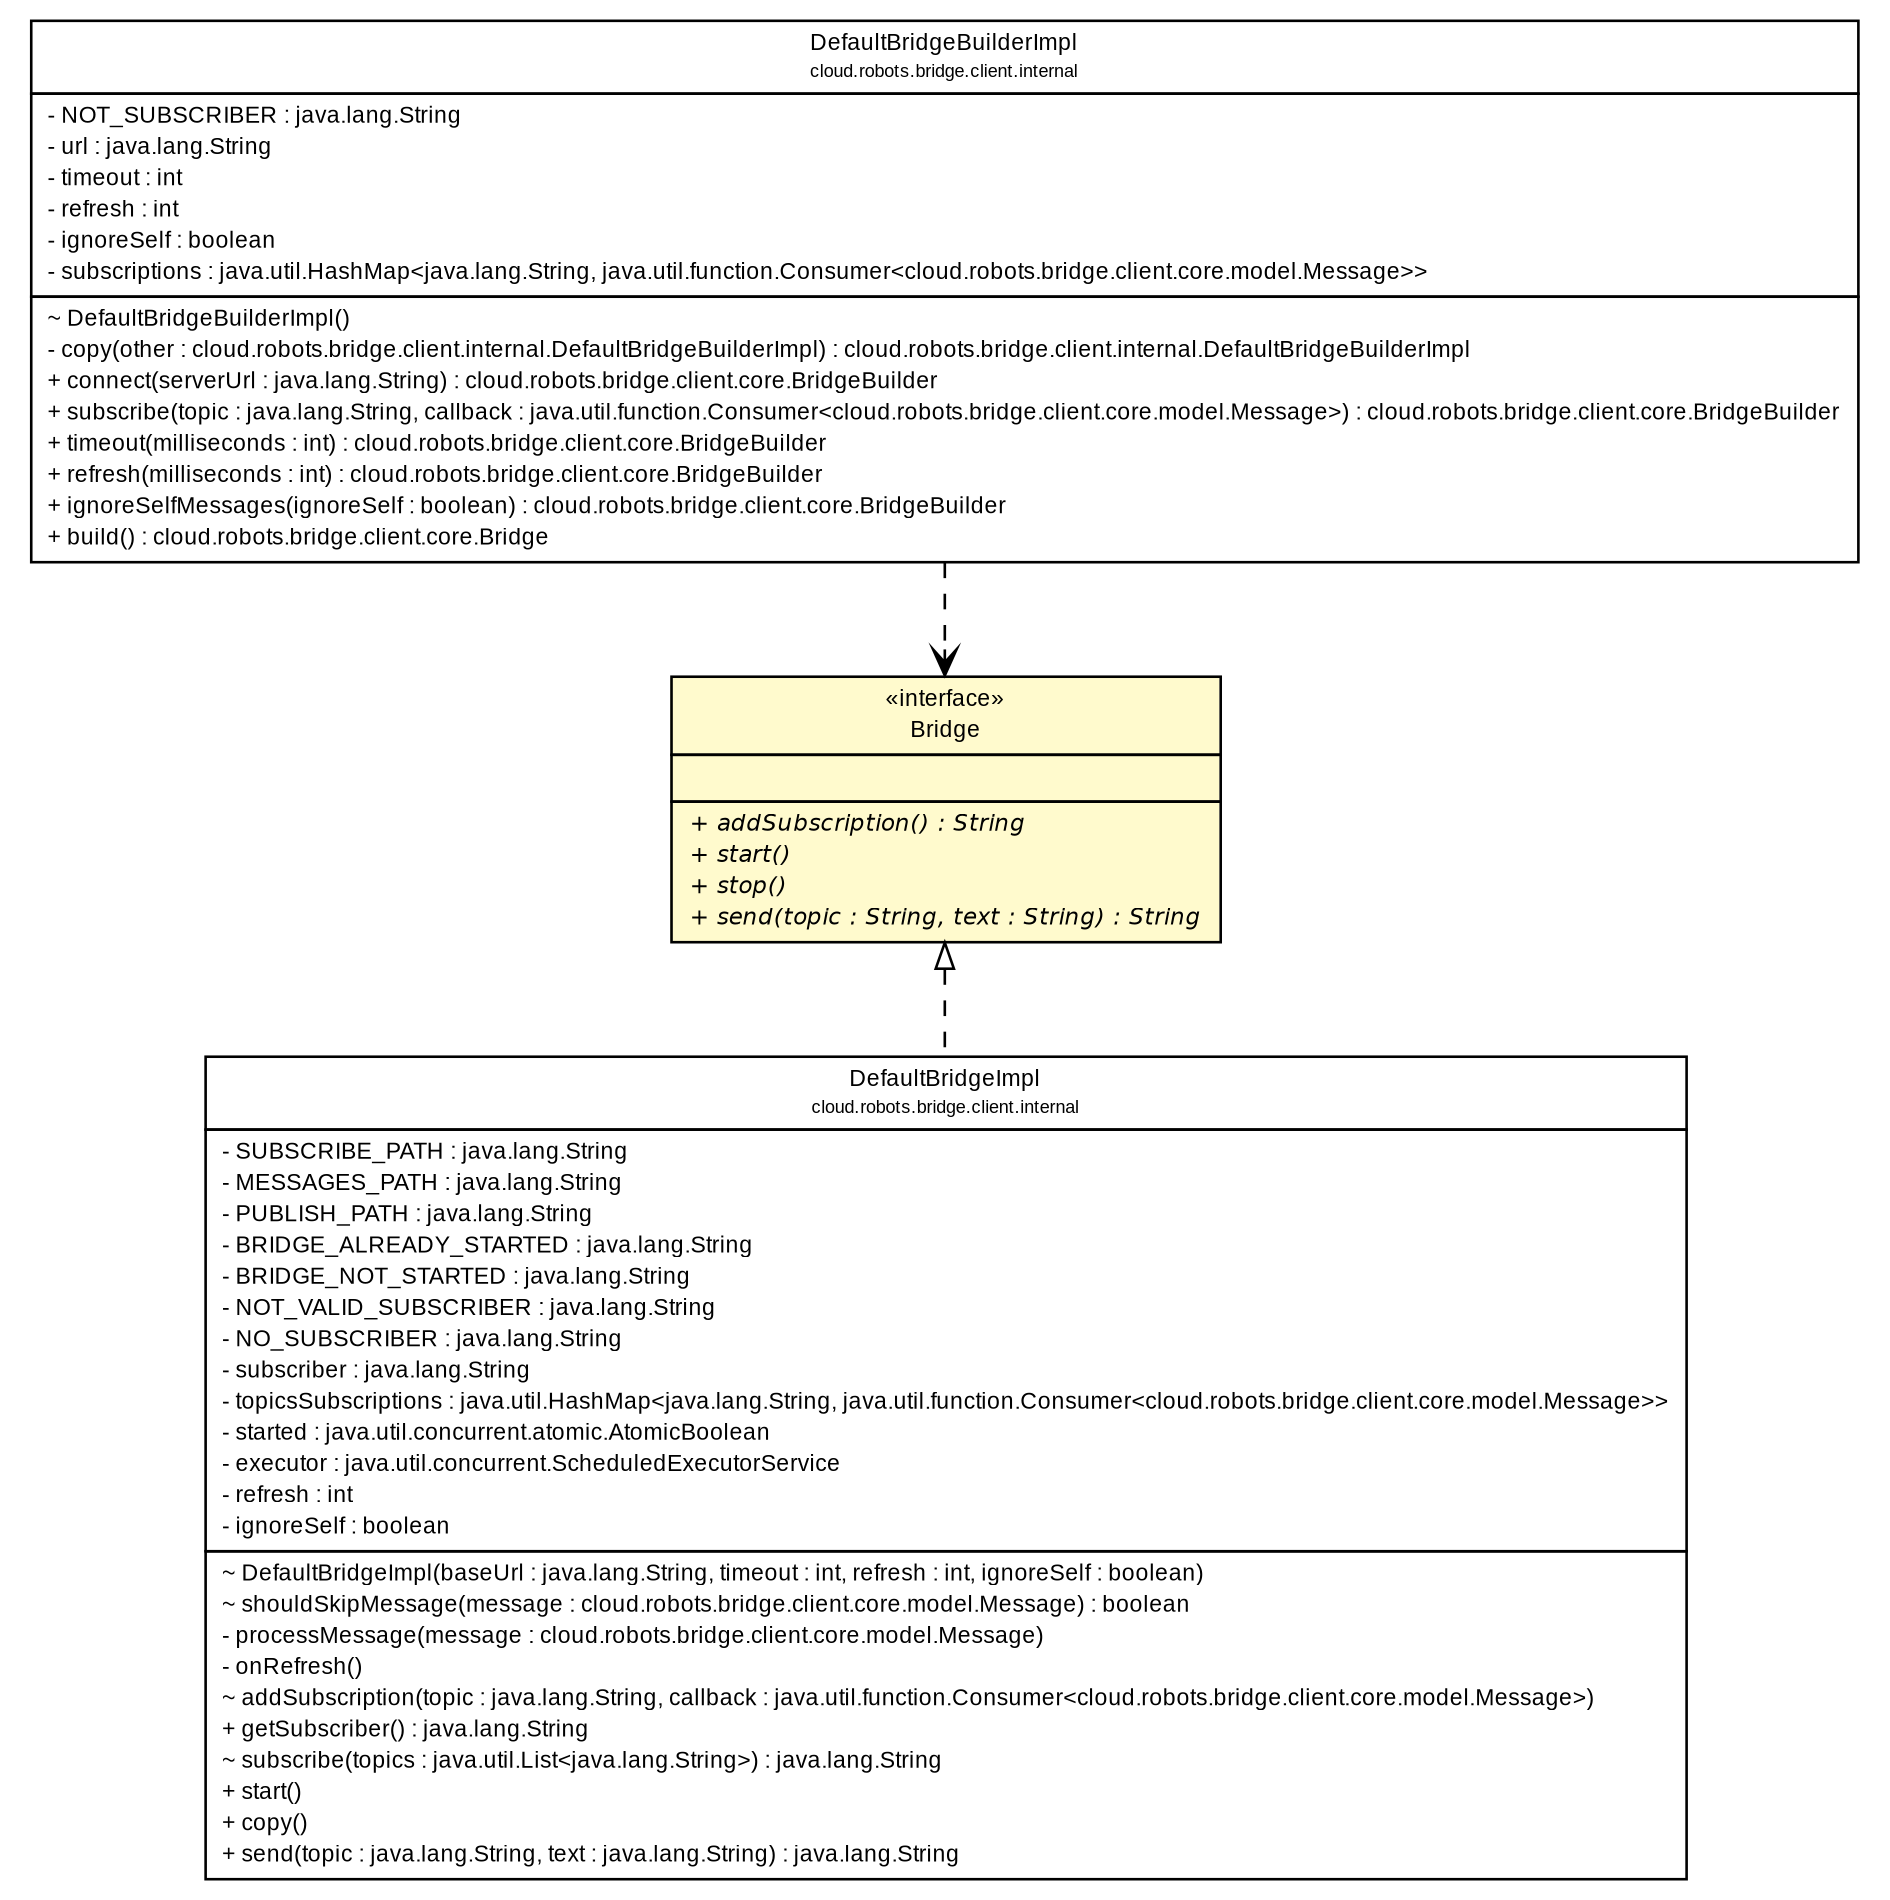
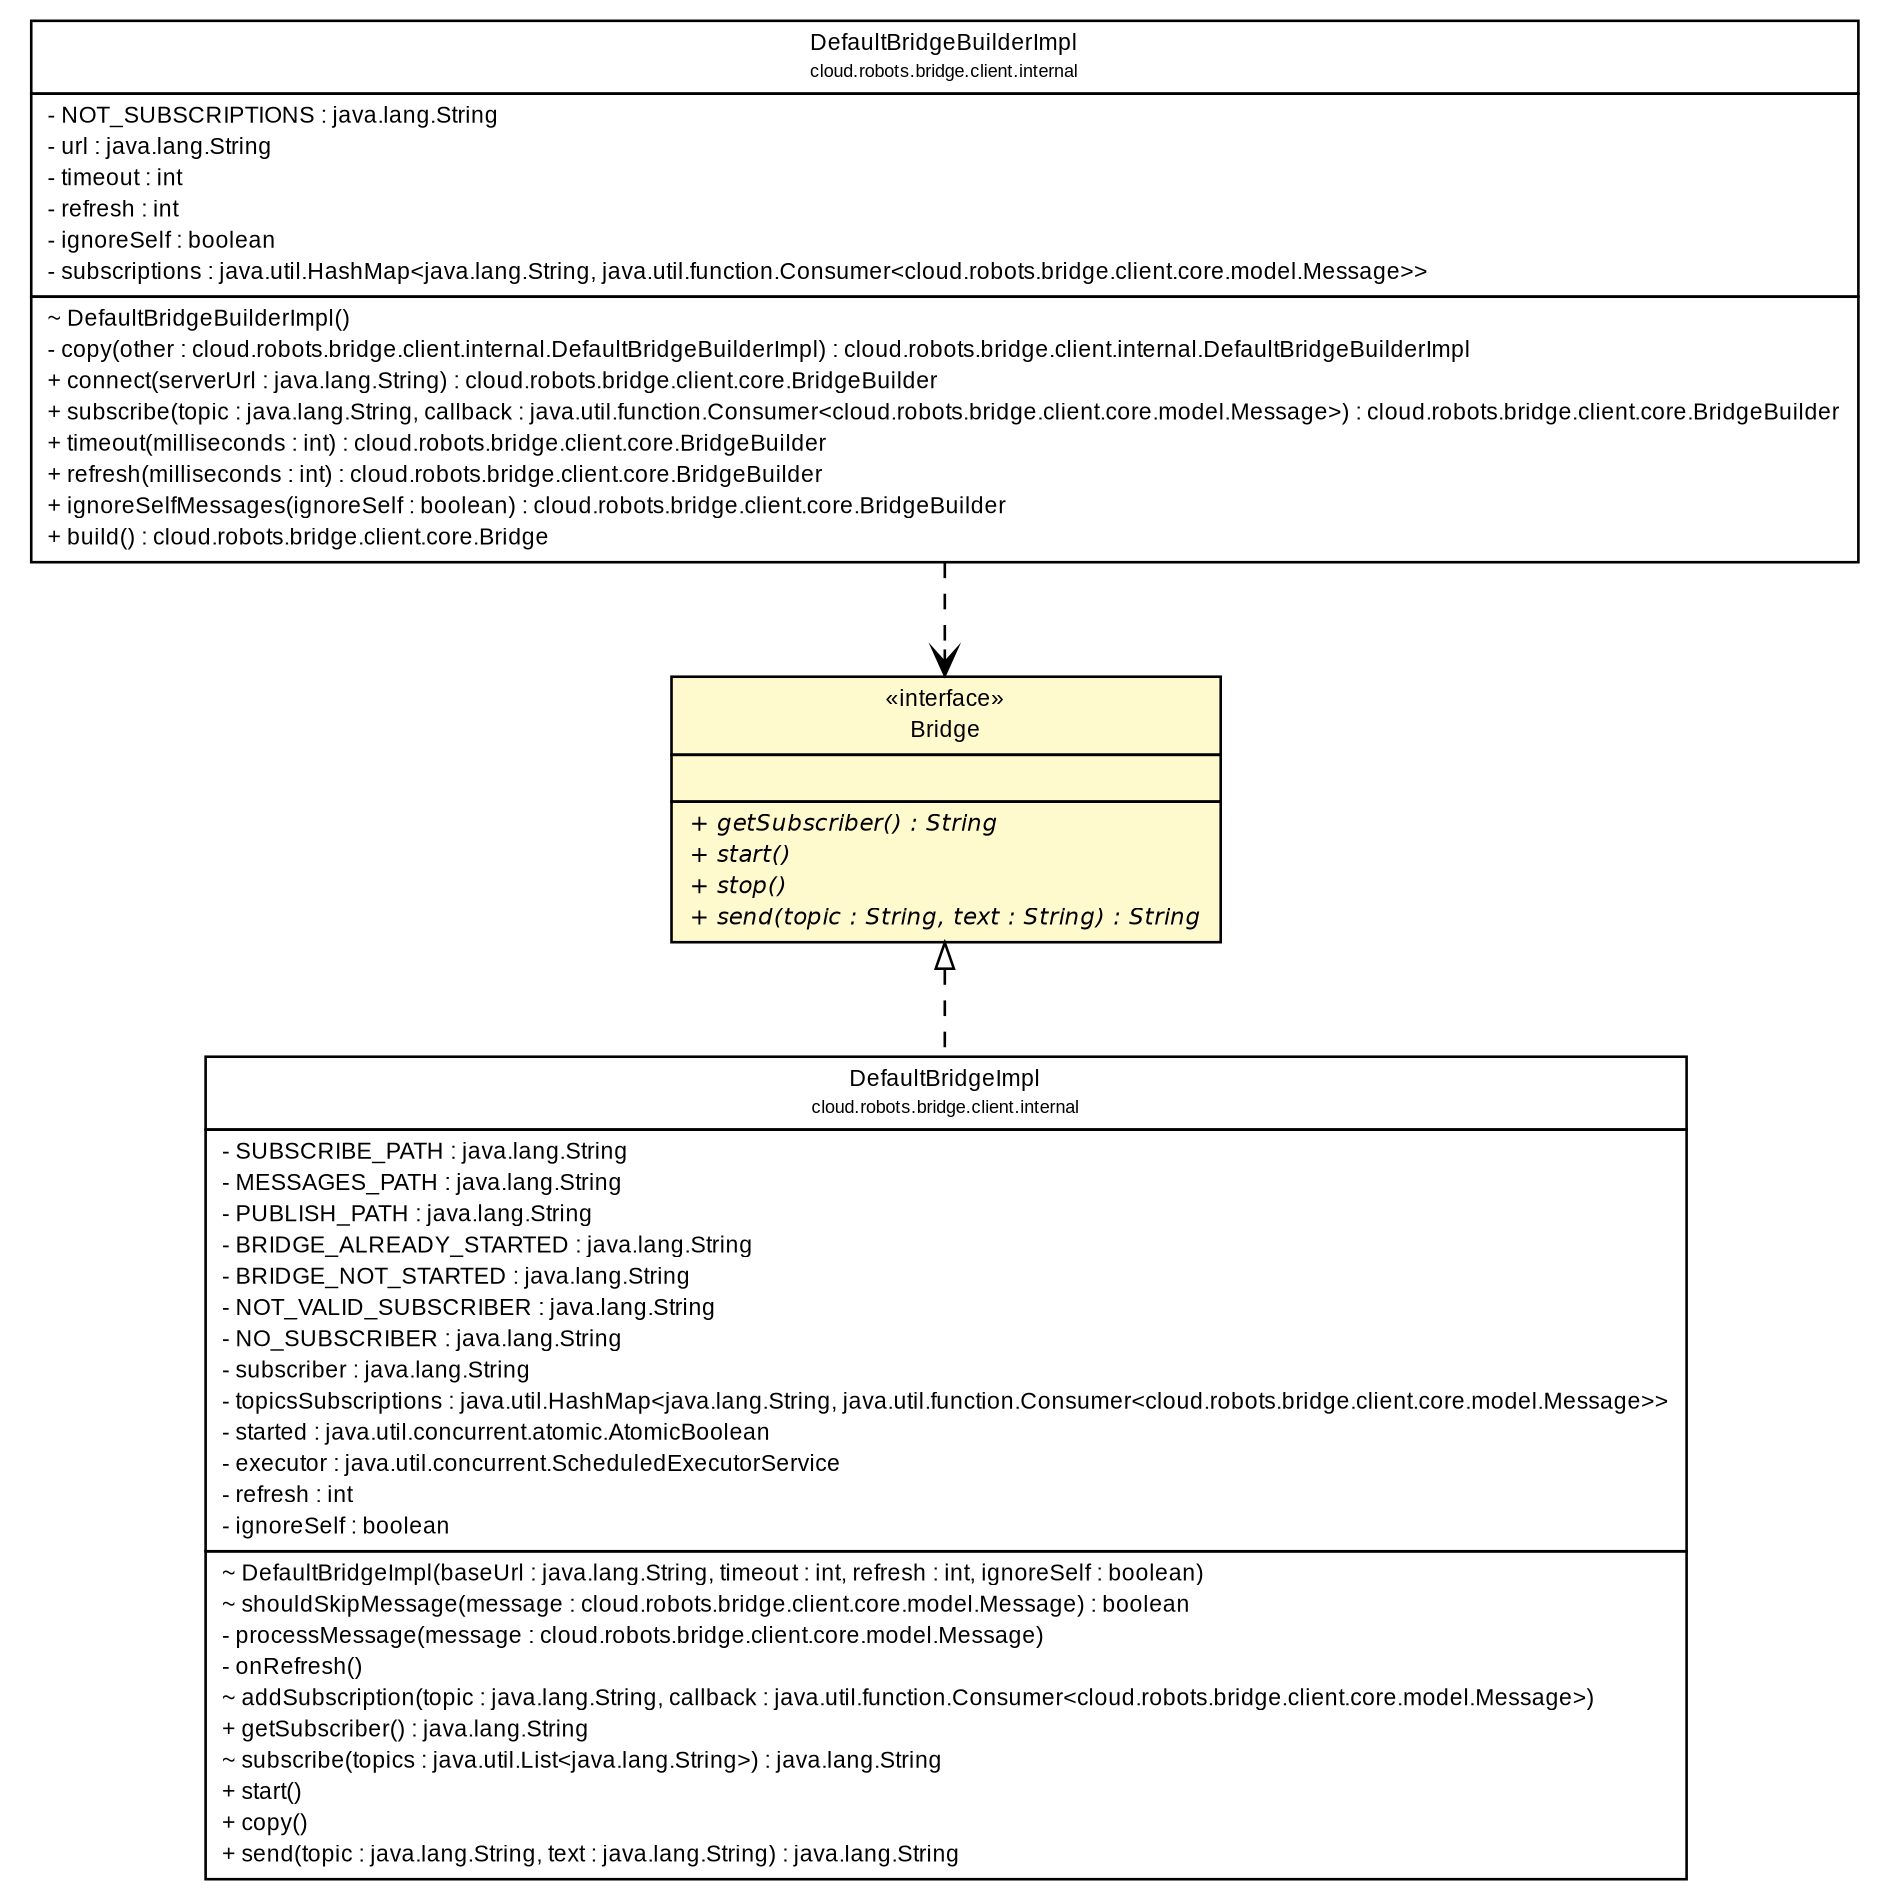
  digraph {
    fontname="Liberation Sans"
    nodesep=0.25
    ranksep=0.5
    node [fontcolor=black fontname="Liberation Sans" fontsize=9.0 shape=plaintext]
    edge [fontname="Liberation Sans" headport=p labelfontname=Helvetica labelfontsize=10 style=dashed tailport=p]
-   n1 [label=<<table title="cloud.robots.bridge.client.core.Bridge" border="0" cellborder="1" cellspacing="0" cellpadding="2" port="p" bgcolor="lemonChiffon" href="./Bridge.html"> 		<tr><td><table border="0" cellspacing="0" cellpadding="1"> <tr><td align="center" balign="center"> &#171;interface&#187; </td></tr> <tr><td align="center" balign="center"> Bridge </td></tr> 		</table></td></tr> 		<tr><td><table border="0" cellspacing="0" cellpadding="1"> <tr><td align="left" balign="left">  </td></tr> 		</table></td></tr> 		<tr><td><table border="0" cellspacing="0" cellpadding="1"> <tr><td align="left" balign="left"><font face="Helvetica-Oblique" point-size="9.0"> + addSubscription() : String </font></td></tr> <tr><td align="left" balign="left"><font face="Helvetica-Oblique" point-size="9.0"> + start() </font></td></tr> <tr><td align="left" balign="left"><font face="Helvetica-Oblique" point-size="9.0"> + stop() </font></td></tr> <tr><td align="left" balign="left"><font face="Helvetica-Oblique" point-size="9.0"> + send(topic : String, text : String) : String </font></td></tr> 		</table></td></tr> 		</table>>]
+   n1 [label=<<table title="cloud.robots.bridge.client.core.Bridge" border="0" cellborder="1" cellspacing="0" cellpadding="2" port="p" bgcolor="lemonChiffon" href="./Bridge.html"> 		<tr><td><table border="0" cellspacing="0" cellpadding="1"> <tr><td align="center" balign="center"> &#171;interface&#187; </td></tr> <tr><td align="center" balign="center"> Bridge </td></tr> 		</table></td></tr> 		<tr><td><table border="0" cellspacing="0" cellpadding="1"> <tr><td align="left" balign="left">  </td></tr> 		</table></td></tr> 		<tr><td><table border="0" cellspacing="0" cellpadding="1"> <tr><td align="left" balign="left"><font face="Helvetica-Oblique" point-size="9.0"> + getSubscriber() : String </font></td></tr> <tr><td align="left" balign="left"><font face="Helvetica-Oblique" point-size="9.0"> + start() </font></td></tr> <tr><td align="left" balign="left"><font face="Helvetica-Oblique" point-size="9.0"> + stop() </font></td></tr> <tr><td align="left" balign="left"><font face="Helvetica-Oblique" point-size="9.0"> + send(topic : String, text : String) : String </font></td></tr> 		</table></td></tr> 		</table>>]
    n2 [label=<<table title="cloud.robots.bridge.client.internal.DefaultBridgeImpl" border="0" cellborder="1" cellspacing="0" cellpadding="2" port="p" href="../internal/DefaultBridgeImpl.html"> 		<tr><td><table border="0" cellspacing="0" cellpadding="1"> <tr><td align="center" balign="center"> DefaultBridgeImpl </td></tr> <tr><td align="center" balign="center"><font point-size="7.0"> cloud.robots.bridge.client.internal </font></td></tr> 		</table></td></tr> 		<tr><td><table border="0" cellspacing="0" cellpadding="1"> <tr><td align="left" balign="left"> - SUBSCRIBE_PATH : java.lang.String </td></tr> <tr><td align="left" balign="left"> - MESSAGES_PATH : java.lang.String </td></tr> <tr><td align="left" balign="left"> - PUBLISH_PATH : java.lang.String </td></tr> <tr><td align="left" balign="left"> - BRIDGE_ALREADY_STARTED : java.lang.String </td></tr> <tr><td align="left" balign="left"> - BRIDGE_NOT_STARTED : java.lang.String </td></tr> <tr><td align="left" balign="left"> - NOT_VALID_SUBSCRIBER : java.lang.String </td></tr> <tr><td align="left" balign="left"> - NO_SUBSCRIBER : java.lang.String </td></tr> <tr><td align="left" balign="left"> - subscriber : java.lang.String </td></tr> <tr><td align="left" balign="left"> - topicsSubscriptions : java.util.HashMap&lt;java.lang.String, java.util.function.Consumer&lt;cloud.robots.bridge.client.core.model.Message&gt;&gt; </td></tr> <tr><td align="left" balign="left"> - started : java.util.concurrent.atomic.AtomicBoolean </td></tr> <tr><td align="left" balign="left"> - executor : java.util.concurrent.ScheduledExecutorService </td></tr> <tr><td align="left" balign="left"> - refresh : int </td></tr> <tr><td align="left" balign="left"> - ignoreSelf : boolean </td></tr> 		</table></td></tr> 		<tr><td><table border="0" cellspacing="0" cellpadding="1"> <tr><td align="left" balign="left"> ~ DefaultBridgeImpl(baseUrl : java.lang.String, timeout : int, refresh : int, ignoreSelf : boolean) </td></tr> <tr><td align="left" balign="left"> ~ shouldSkipMessage(message : cloud.robots.bridge.client.core.model.Message) : boolean </td></tr> <tr><td align="left" balign="left"> - processMessage(message : cloud.robots.bridge.client.core.model.Message) </td></tr> <tr><td align="left" balign="left"> - onRefresh() </td></tr> <tr><td align="left" balign="left"> ~ addSubscription(topic : java.lang.String, callback : java.util.function.Consumer&lt;cloud.robots.bridge.client.core.model.Message&gt;) </td></tr> <tr><td align="left" balign="left"> + getSubscriber() : java.lang.String </td></tr> <tr><td align="left" balign="left"> ~ subscribe(topics : java.util.List&lt;java.lang.String&gt;) : java.lang.String </td></tr> <tr><td align="left" balign="left"> + start() </td></tr> <tr><td align="left" balign="left"> + copy() </td></tr> <tr><td align="left" balign="left"> + send(topic : java.lang.String, text : java.lang.String) : java.lang.String </td></tr> 		</table></td></tr> 		</table>>]
-   n3 [label=<<table title="cloud.robots.bridge.client.internal.DefaultBridgeBuilderImpl" border="0" cellborder="1" cellspacing="0" cellpadding="2" port="p" href="../internal/DefaultBridgeBuilderImpl.html"> 		<tr><td><table border="0" cellspacing="0" cellpadding="1"> <tr><td align="center" balign="center"> DefaultBridgeBuilderImpl </td></tr> <tr><td align="center" balign="center"><font point-size="7.0"> cloud.robots.bridge.client.internal </font></td></tr> 		</table></td></tr> 		<tr><td><table border="0" cellspacing="0" cellpadding="1"> <tr><td align="left" balign="left"> - NOT_SUBSCRIBER : java.lang.String </td></tr> <tr><td align="left" balign="left"> - url : java.lang.String </td></tr> <tr><td align="left" balign="left"> - timeout : int </td></tr> <tr><td align="left" balign="left"> - refresh : int </td></tr> <tr><td align="left" balign="left"> - ignoreSelf : boolean </td></tr> <tr><td align="left" balign="left"> - subscriptions : java.util.HashMap&lt;java.lang.String, java.util.function.Consumer&lt;cloud.robots.bridge.client.core.model.Message&gt;&gt; </td></tr> 		</table></td></tr> 		<tr><td><table border="0" cellspacing="0" cellpadding="1"> <tr><td align="left" balign="left"> ~ DefaultBridgeBuilderImpl() </td></tr> <tr><td align="left" balign="left"> - copy(other : cloud.robots.bridge.client.internal.DefaultBridgeBuilderImpl) : cloud.robots.bridge.client.internal.DefaultBridgeBuilderImpl </td></tr> <tr><td align="left" balign="left"> + connect(serverUrl : java.lang.String) : cloud.robots.bridge.client.core.BridgeBuilder </td></tr> <tr><td align="left" balign="left"> + subscribe(topic : java.lang.String, callback : java.util.function.Consumer&lt;cloud.robots.bridge.client.core.model.Message&gt;) : cloud.robots.bridge.client.core.BridgeBuilder </td></tr> <tr><td align="left" balign="left"> + timeout(milliseconds : int) : cloud.robots.bridge.client.core.BridgeBuilder </td></tr> <tr><td align="left" balign="left"> + refresh(milliseconds : int) : cloud.robots.bridge.client.core.BridgeBuilder </td></tr> <tr><td align="left" balign="left"> + ignoreSelfMessages(ignoreSelf : boolean) : cloud.robots.bridge.client.core.BridgeBuilder </td></tr> <tr><td align="left" balign="left"> + build() : cloud.robots.bridge.client.core.Bridge </td></tr> 		</table></td></tr> 		</table>>]
+   n3 [label=<<table title="cloud.robots.bridge.client.internal.DefaultBridgeBuilderImpl" border="0" cellborder="1" cellspacing="0" cellpadding="2" port="p" href="../internal/DefaultBridgeBuilderImpl.html"> 		<tr><td><table border="0" cellspacing="0" cellpadding="1"> <tr><td align="center" balign="center"> DefaultBridgeBuilderImpl </td></tr> <tr><td align="center" balign="center"><font point-size="7.0"> cloud.robots.bridge.client.internal </font></td></tr> 		</table></td></tr> 		<tr><td><table border="0" cellspacing="0" cellpadding="1"> <tr><td align="left" balign="left"> - NOT_SUBSCRIPTIONS : java.lang.String </td></tr> <tr><td align="left" balign="left"> - url : java.lang.String </td></tr> <tr><td align="left" balign="left"> - timeout : int </td></tr> <tr><td align="left" balign="left"> - refresh : int </td></tr> <tr><td align="left" balign="left"> - ignoreSelf : boolean </td></tr> <tr><td align="left" balign="left"> - subscriptions : java.util.HashMap&lt;java.lang.String, java.util.function.Consumer&lt;cloud.robots.bridge.client.core.model.Message&gt;&gt; </td></tr> 		</table></td></tr> 		<tr><td><table border="0" cellspacing="0" cellpadding="1"> <tr><td align="left" balign="left"> ~ DefaultBridgeBuilderImpl() </td></tr> <tr><td align="left" balign="left"> - copy(other : cloud.robots.bridge.client.internal.DefaultBridgeBuilderImpl) : cloud.robots.bridge.client.internal.DefaultBridgeBuilderImpl </td></tr> <tr><td align="left" balign="left"> + connect(serverUrl : java.lang.String) : cloud.robots.bridge.client.core.BridgeBuilder </td></tr> <tr><td align="left" balign="left"> + subscribe(topic : java.lang.String, callback : java.util.function.Consumer&lt;cloud.robots.bridge.client.core.model.Message&gt;) : cloud.robots.bridge.client.core.BridgeBuilder </td></tr> <tr><td align="left" balign="left"> + timeout(milliseconds : int) : cloud.robots.bridge.client.core.BridgeBuilder </td></tr> <tr><td align="left" balign="left"> + refresh(milliseconds : int) : cloud.robots.bridge.client.core.BridgeBuilder </td></tr> <tr><td align="left" balign="left"> + ignoreSelfMessages(ignoreSelf : boolean) : cloud.robots.bridge.client.core.BridgeBuilder </td></tr> <tr><td align="left" balign="left"> + build() : cloud.robots.bridge.client.core.Bridge </td></tr> 		</table></td></tr> 		</table>>]
    n1 -> n2 [arrowtail=empty dir=back fontsize=10]
    n3 -> n1 [arrowhead=open color=black fontcolor=black fontsize=10.0]
  }
